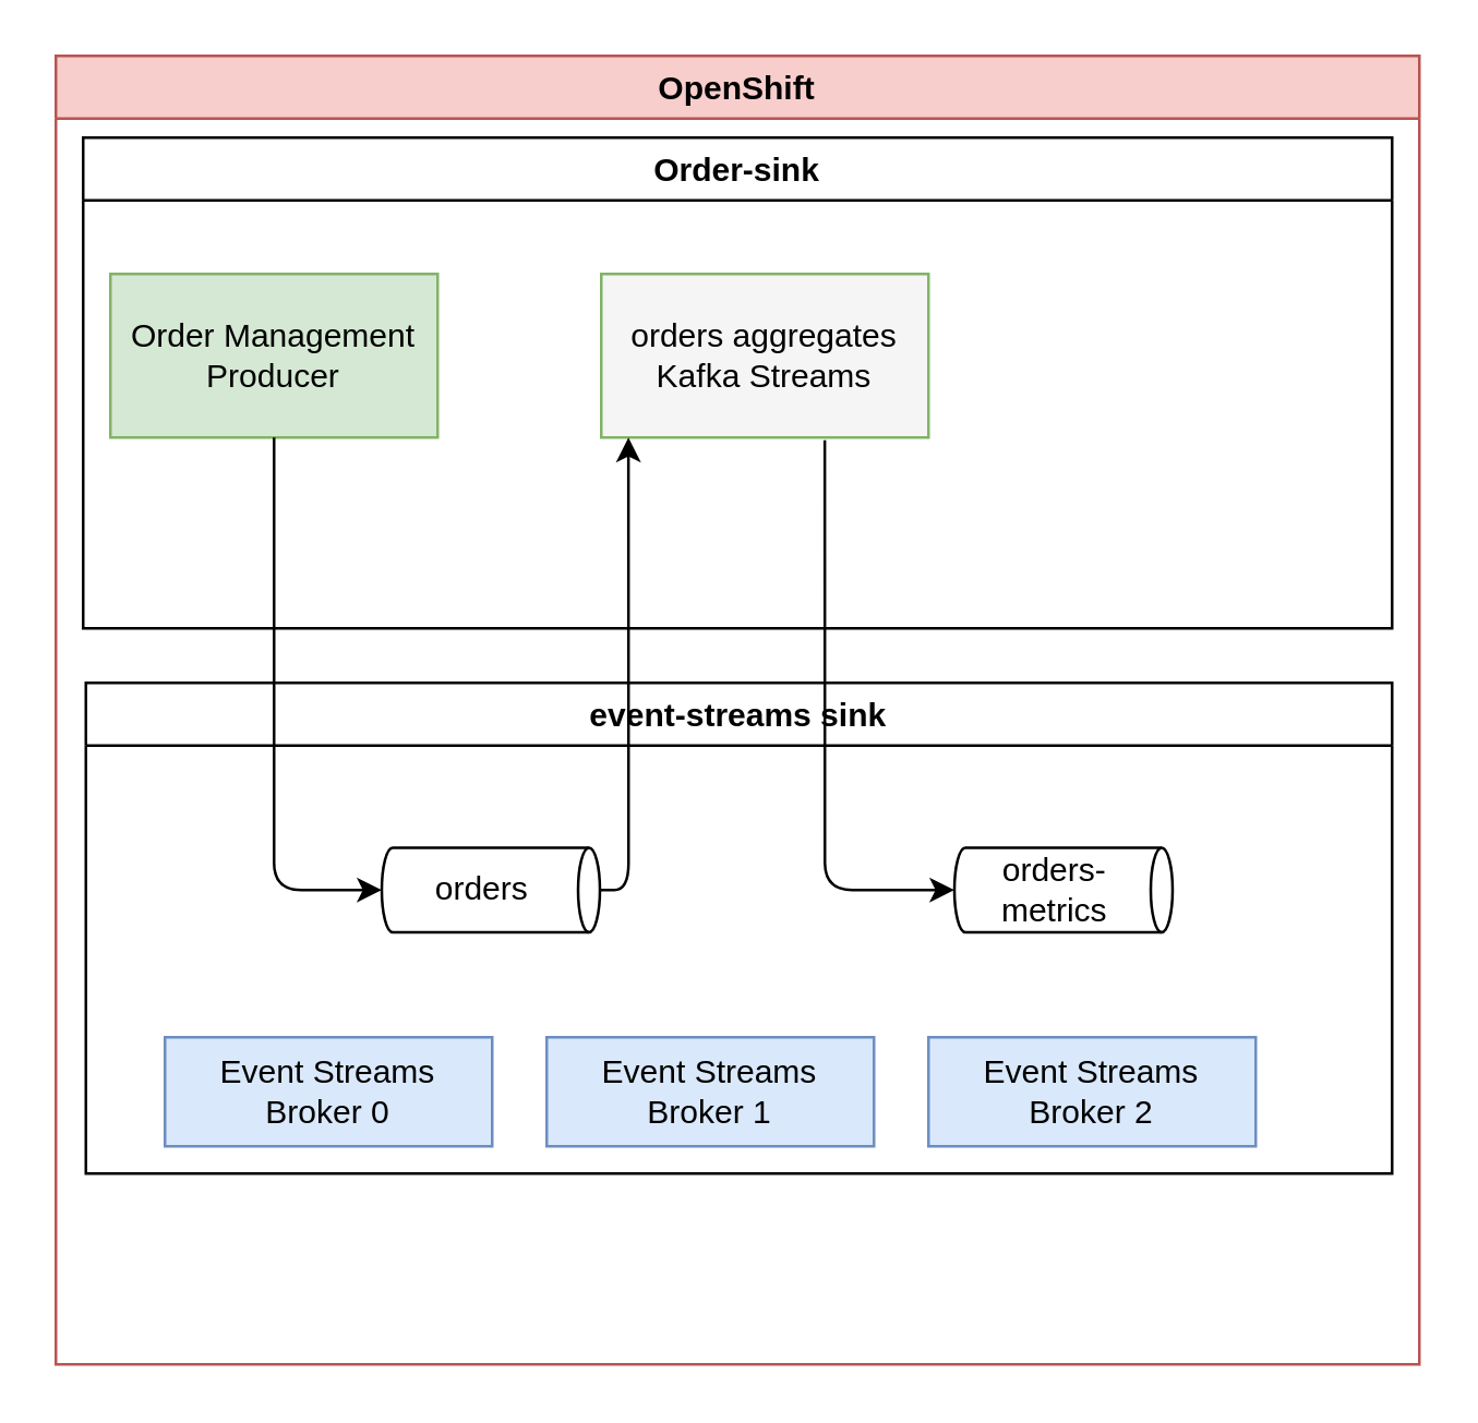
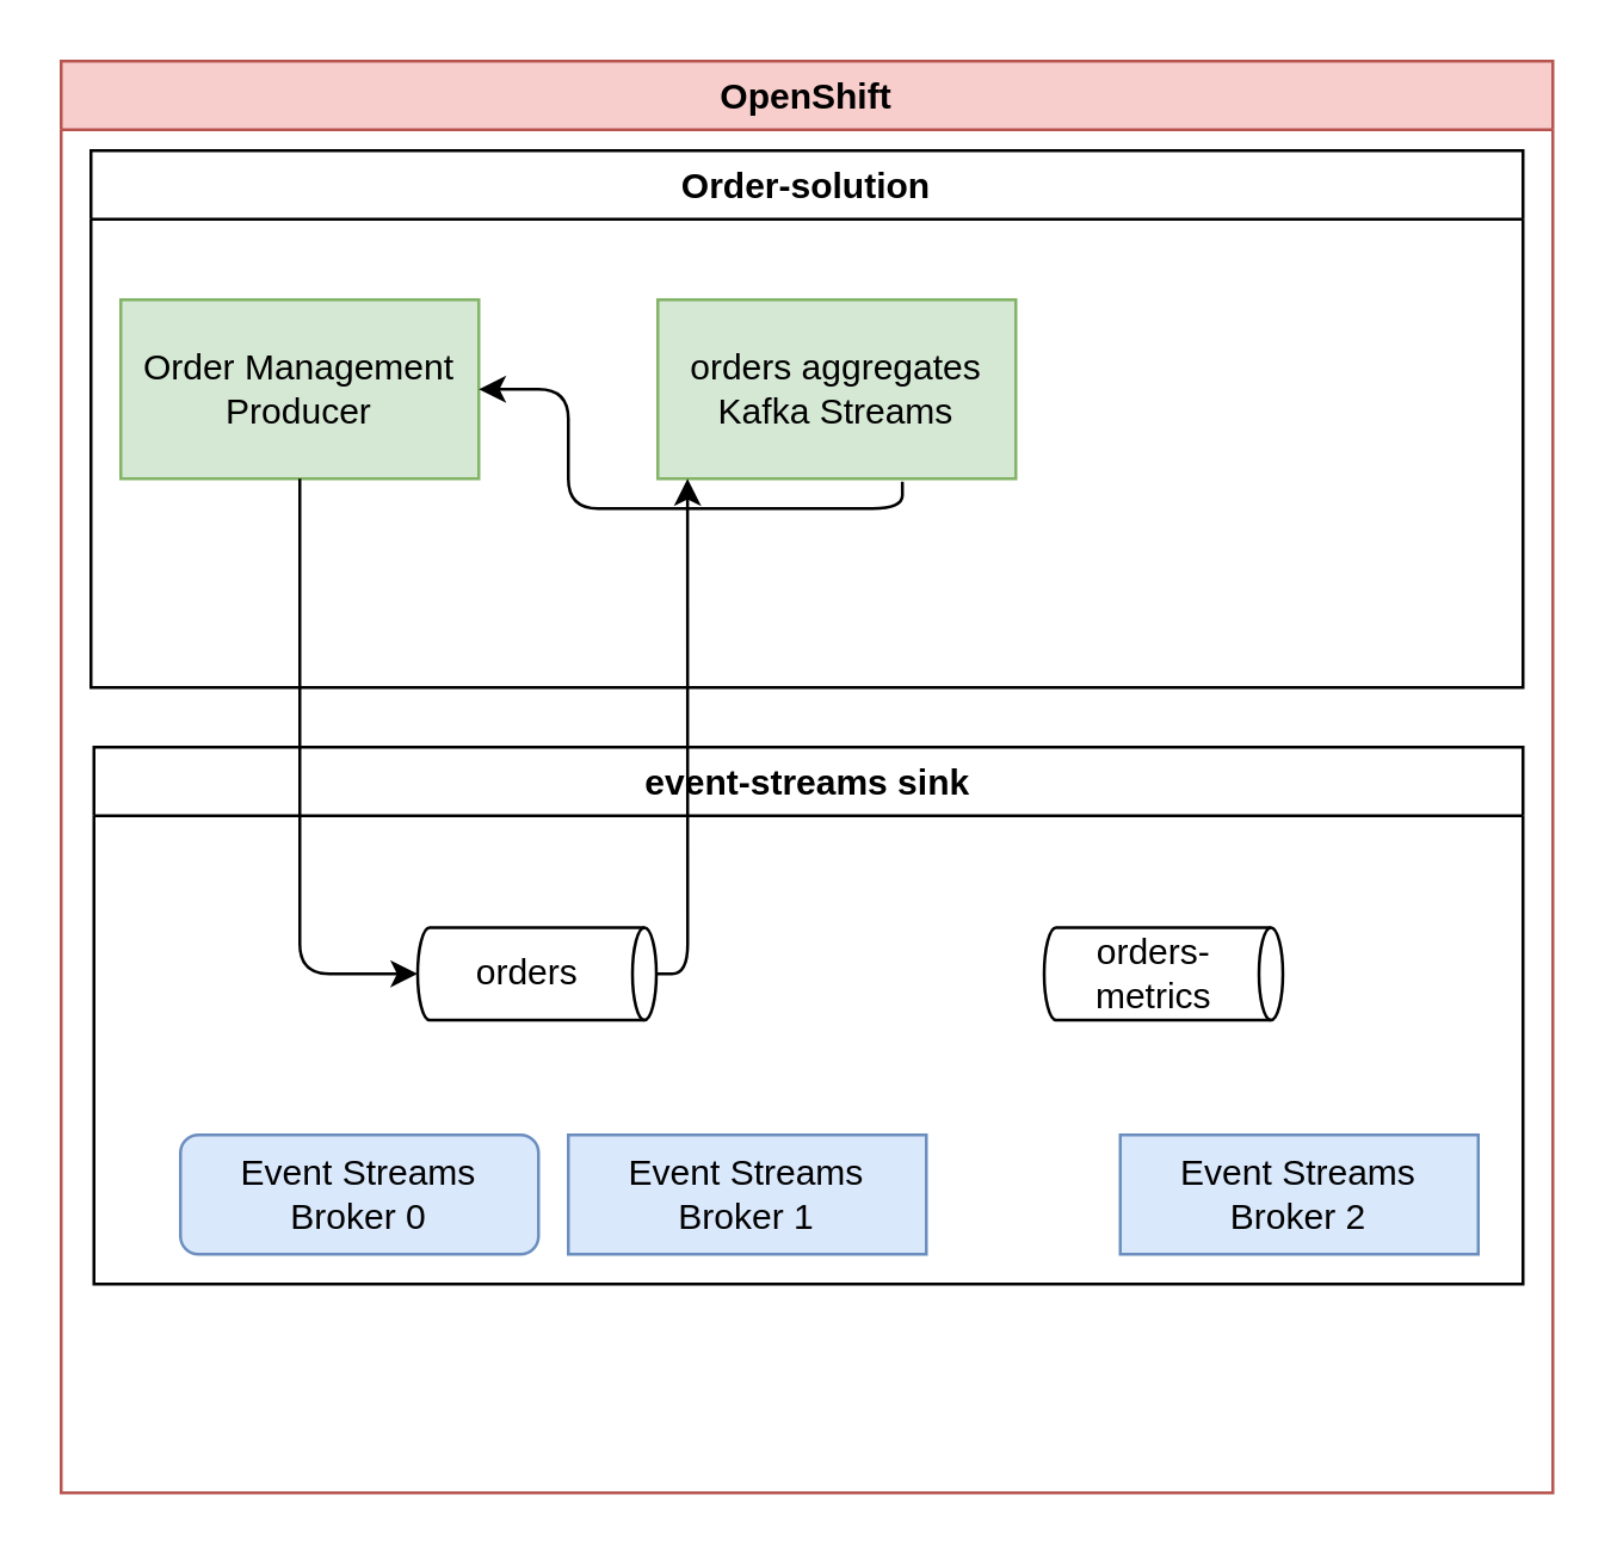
  <mxCell id="0" />
  <mxCell id="1" parent="0" />
  <mxCell id="2" value="OpenShift" style="swimlane;fillColor=#f8cecc;strokeColor=#b85450;" vertex="1" parent="1"><mxGeometry x="20" y="20" width="500" height="480" as="geometry" /></mxCell>
- <mxCell id="3" value="Order-sink" style="swimlane;" vertex="1" parent="2"><mxGeometry x="10" y="30" width="480" height="180" as="geometry" /></mxCell>
+ <mxCell id="3" value="Order-solution" style="swimlane;" vertex="1" parent="2"><mxGeometry x="10" y="30" width="480" height="180" as="geometry" /></mxCell>
  <mxCell id="4" value="Order Management Producer" style="rounded=0;whiteSpace=wrap;html=1;fillColor=#d5e8d4;strokeColor=#82b366;" vertex="1" parent="3"><mxGeometry x="10" y="50" width="120" height="60" as="geometry" /></mxCell>
- <mxCell id="5" value="orders aggregates Kafka Streams" style="rounded=0;whiteSpace=wrap;html=1;fillColor=#f5f5f5;strokeColor=#82b366;" vertex="1" parent="3"><mxGeometry x="190" y="50" width="120" height="60" as="geometry" /></mxCell>
+ <mxCell id="5" value="orders aggregates Kafka Streams" style="rounded=0;whiteSpace=wrap;html=1;fillColor=#d5e8d4;strokeColor=#82b366;" vertex="1" parent="3"><mxGeometry x="190" y="50" width="120" height="60" as="geometry" /></mxCell>
  <mxCell id="6" value="event-streams sink" style="swimlane;verticalAlign=middle;textDirection=ltr;horizontal=1;" vertex="1" parent="2"><mxGeometry x="11" y="230" width="479" height="180" as="geometry"><mxRectangle x="11" y="320" width="160" height="23" as="alternateBounds" /></mxGeometry></mxCell>
- <mxCell id="7" value="Event Streams&lt;br&gt;Broker 0" style="rounded=0;whiteSpace=wrap;html=1;fillColor=#dae8fc;strokeColor=#6c8ebf;" vertex="1" parent="6"><mxGeometry x="29" y="130" width="120" height="40" as="geometry" /></mxCell>
- <mxCell id="8" value="Event Streams&lt;br&gt;Broker 1" style="rounded=0;whiteSpace=wrap;html=1;fillColor=#dae8fc;strokeColor=#6c8ebf;" vertex="1" parent="6"><mxGeometry x="169" y="130" width="120" height="40" as="geometry" /></mxCell>
- <mxCell id="9" value="Event Streams&lt;br&gt;Broker 2" style="rounded=0;whiteSpace=wrap;html=1;fillColor=#dae8fc;strokeColor=#6c8ebf;" vertex="1" parent="6"><mxGeometry x="309" y="130" width="120" height="40" as="geometry" /></mxCell>
+ <mxCell id="7" value="Event Streams&lt;br&gt;Broker 0" style="whiteSpace=wrap;html=1;fillColor=#dae8fc;strokeColor=#6c8ebf;rounded=1;" vertex="1" parent="6"><mxGeometry x="29" y="130" width="120" height="40" as="geometry" /></mxCell>
+ <mxCell id="8" value="Event Streams&lt;br&gt;Broker 1" style="rounded=0;whiteSpace=wrap;html=1;fillColor=#dae8fc;strokeColor=#6c8ebf;" vertex="1" parent="6"><mxGeometry x="159" y="130" width="120" height="40" as="geometry" /></mxCell>
+ <mxCell id="9" value="Event Streams&lt;br&gt;Broker 2" style="rounded=0;whiteSpace=wrap;html=1;fillColor=#dae8fc;strokeColor=#6c8ebf;" vertex="1" parent="6"><mxGeometry x="344" y="130" width="120" height="40" as="geometry" /></mxCell>
  <mxCell id="10" value="orders" style="shape=cylinder3;whiteSpace=wrap;html=1;boundedLbl=1;backgroundOutline=1;size=4;rotation=90;align=center;horizontal=0;" vertex="1" parent="6"><mxGeometry x="133" y="36" width="31" height="80" as="geometry" /></mxCell>
  <mxCell id="11" value="orders-metrics" style="shape=cylinder3;whiteSpace=wrap;html=1;boundedLbl=1;backgroundOutline=1;size=4;rotation=90;align=center;horizontal=0;" vertex="1" parent="6"><mxGeometry x="343" y="36" width="31" height="80" as="geometry" /></mxCell>
  <mxCell id="12" style="edgeStyle=orthogonalEdgeStyle;html=1;entryX=0.5;entryY=1;entryDx=0;entryDy=0;entryPerimeter=0;" edge="1" parent="2" source="4" target="10"><mxGeometry relative="1" as="geometry" /></mxCell>
  <mxCell id="13" style="edgeStyle=orthogonalEdgeStyle;html=1;entryX=0.083;entryY=1;entryDx=0;entryDy=0;entryPerimeter=0;" edge="1" parent="2" source="10" target="5"><mxGeometry relative="1" as="geometry" /></mxCell>
- <mxCell id="14" style="edgeStyle=orthogonalEdgeStyle;html=1;entryX=0.5;entryY=1;entryDx=0;entryDy=0;entryPerimeter=0;exitX=0.683;exitY=1.017;exitDx=0;exitDy=0;exitPerimeter=0;" edge="1" parent="2" source="5" target="11"><mxGeometry relative="1" as="geometry" /></mxCell>
+ <mxCell id="14" style="edgeStyle=orthogonalEdgeStyle;html=1;exitX=0.683;exitY=1.017;exitDx=0;exitDy=0;exitPerimeter=0;" edge="1" parent="2" source="5" target="4"><mxGeometry relative="1" as="geometry" /></mxCell>
